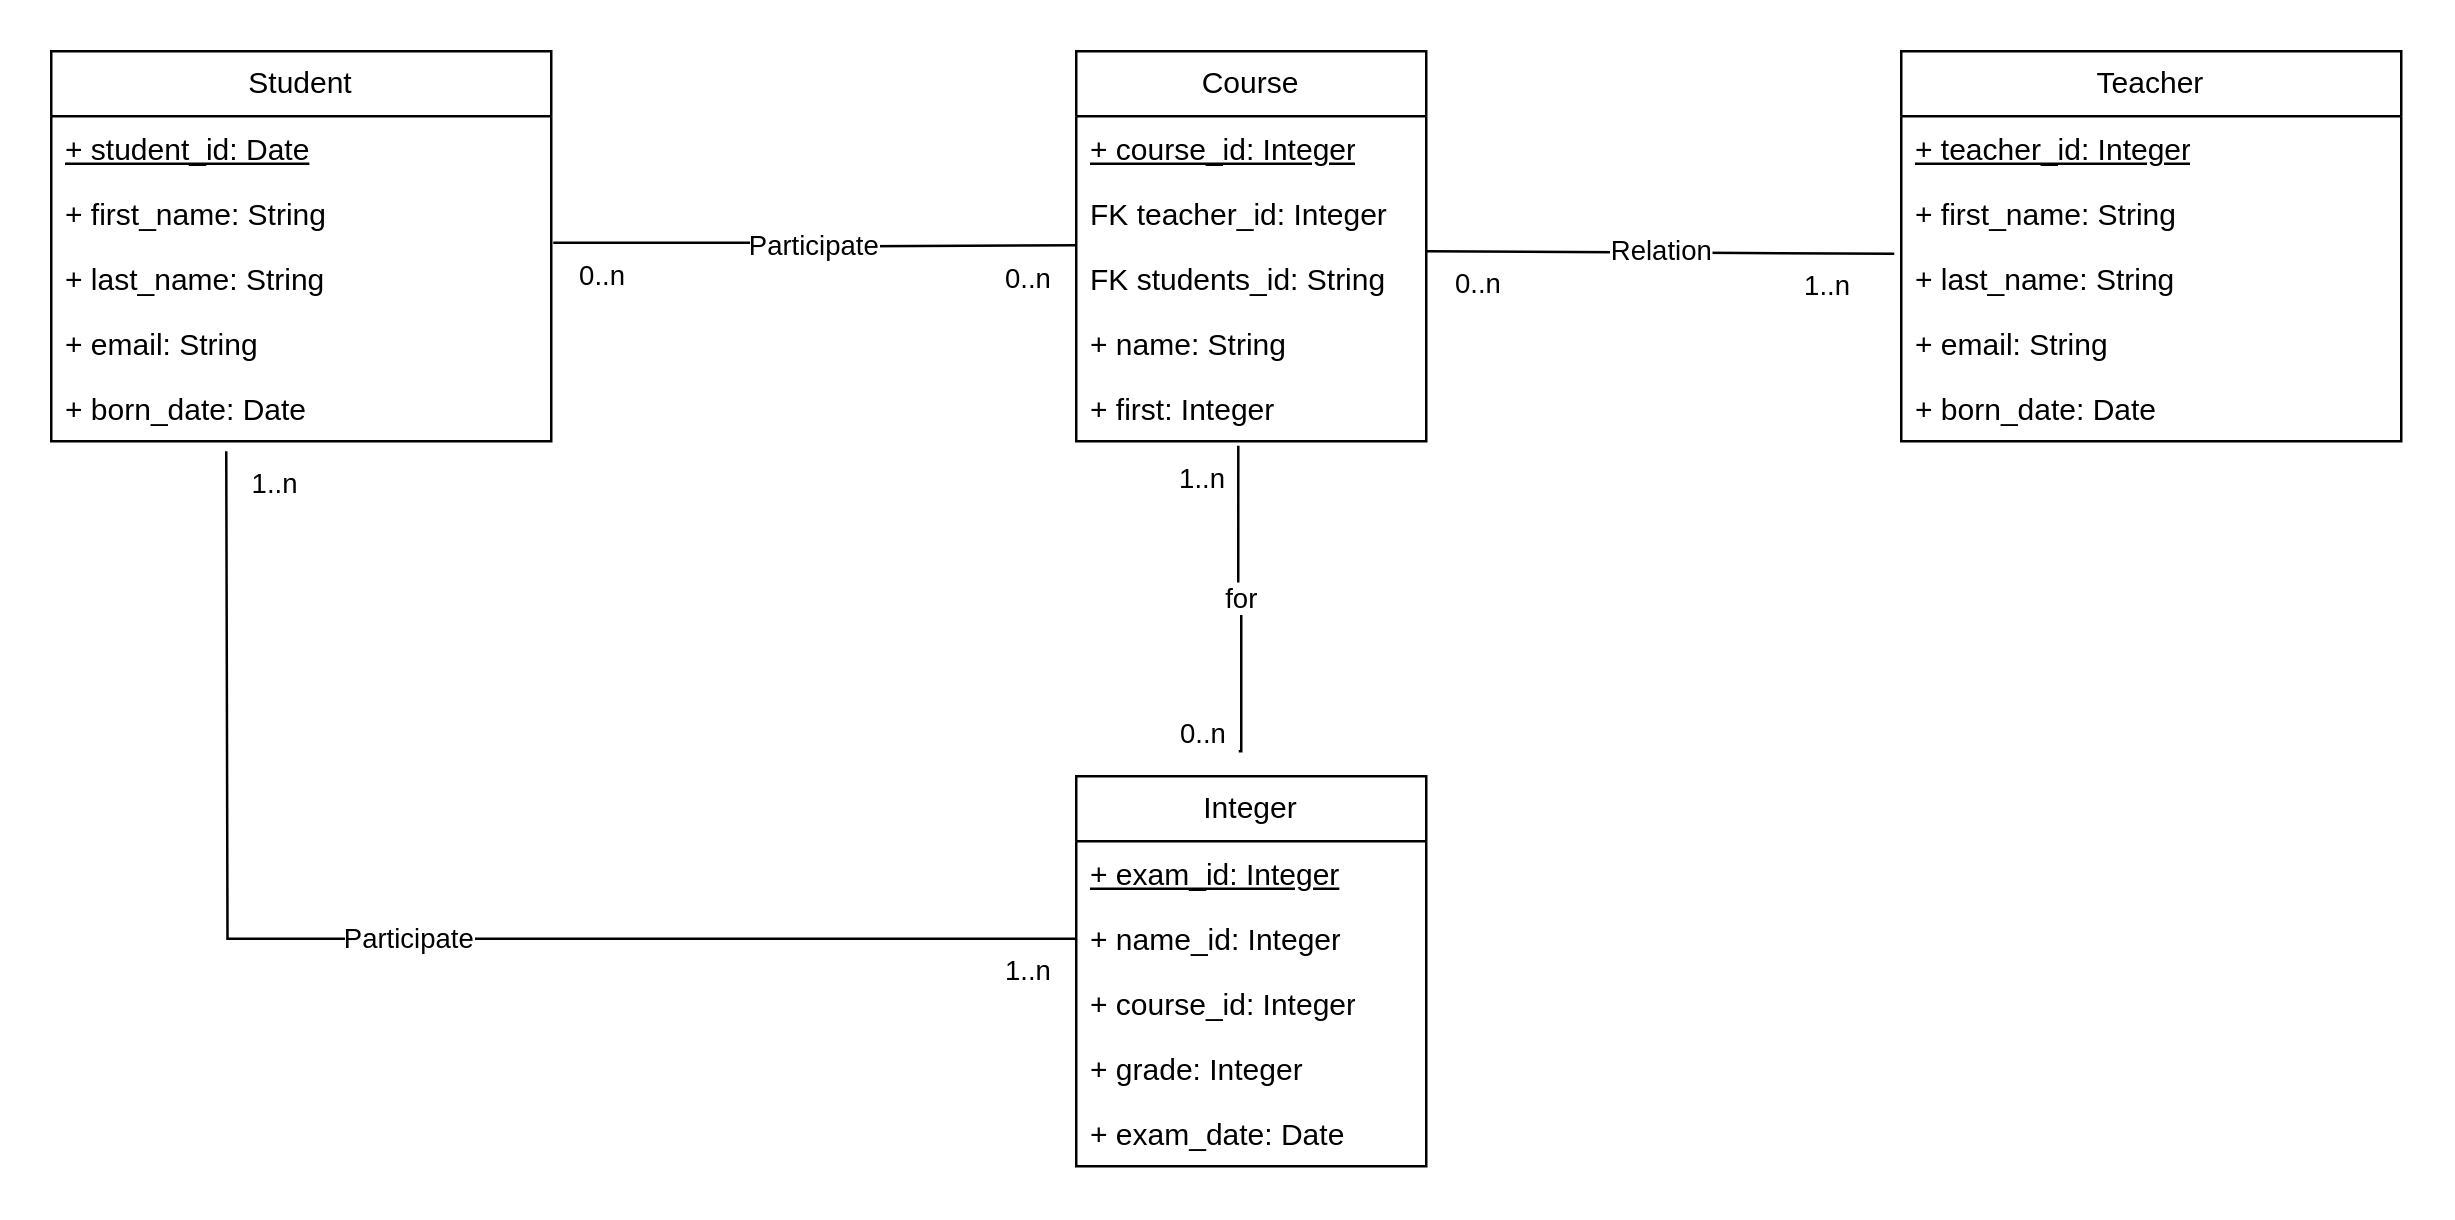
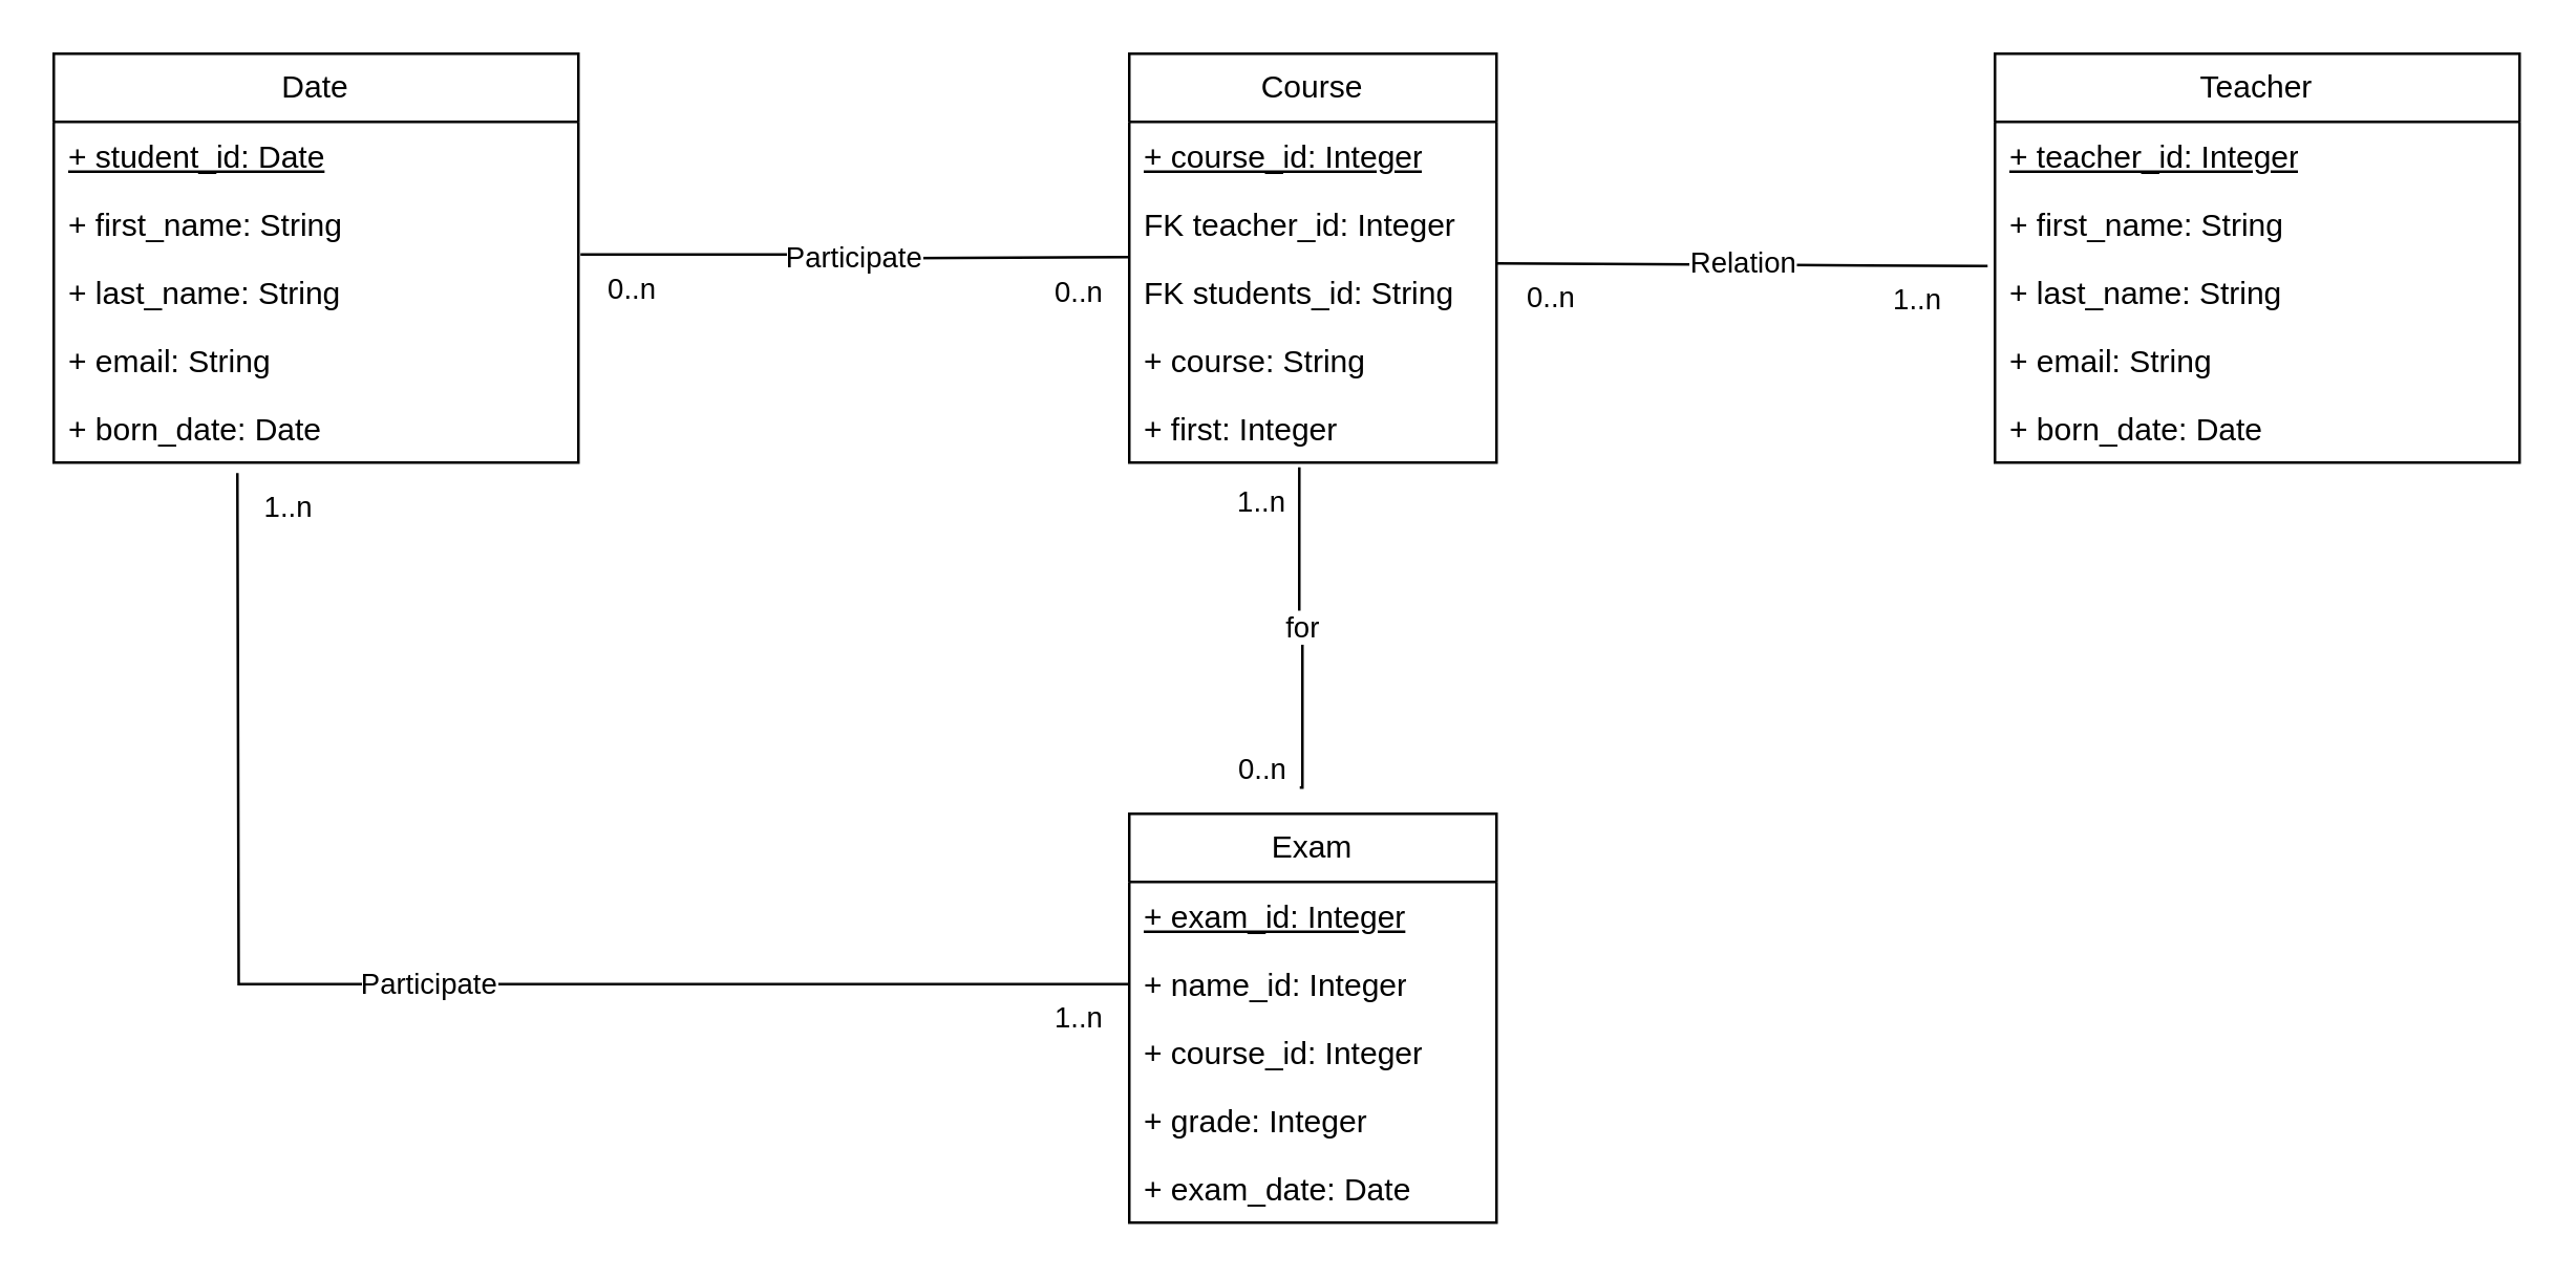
  <mxCell id="0" />
  <mxCell id="1" parent="0" />
- <mxCell id="2" value="Student" style="swimlane;fontStyle=0;childLayout=stackLayout;horizontal=1;startSize=26;fillColor=none;horizontalStack=0;resizeParent=1;resizeParentMax=0;resizeLast=0;collapsible=1;marginBottom=0;whiteSpace=wrap;html=1;" vertex="1" parent="1"><mxGeometry x="20" y="20" width="200" height="156" as="geometry"><mxRectangle x="440" y="140" width="80" height="30" as="alternateBounds" /></mxGeometry></mxCell>
+ <mxCell id="2" value="Date" style="swimlane;fontStyle=0;childLayout=stackLayout;horizontal=1;startSize=26;fillColor=none;horizontalStack=0;resizeParent=1;resizeParentMax=0;resizeLast=0;collapsible=1;marginBottom=0;whiteSpace=wrap;html=1;" vertex="1" parent="1"><mxGeometry x="20" y="20" width="200" height="156" as="geometry"><mxRectangle x="440" y="140" width="80" height="30" as="alternateBounds" /></mxGeometry></mxCell>
  <mxCell id="3" value="&lt;u&gt;+ student_id: Date&lt;/u&gt;" style="text;strokeColor=none;fillColor=none;align=left;verticalAlign=top;spacingLeft=4;spacingRight=4;overflow=hidden;rotatable=0;points=[[0,0.5],[1,0.5]];portConstraint=eastwest;whiteSpace=wrap;html=1;" vertex="1" parent="2"><mxGeometry y="26" width="200" height="26" as="geometry" /></mxCell>
  <mxCell id="4" value="+ first_name: String" style="text;strokeColor=none;fillColor=none;align=left;verticalAlign=top;spacingLeft=4;spacingRight=4;overflow=hidden;rotatable=0;points=[[0,0.5],[1,0.5]];portConstraint=eastwest;whiteSpace=wrap;html=1;" vertex="1" parent="2"><mxGeometry y="52" width="200" height="26" as="geometry" /></mxCell>
  <mxCell id="5" value="+ last_name: String" style="text;strokeColor=none;fillColor=none;align=left;verticalAlign=top;spacingLeft=4;spacingRight=4;overflow=hidden;rotatable=0;points=[[0,0.5],[1,0.5]];portConstraint=eastwest;whiteSpace=wrap;html=1;" vertex="1" parent="2"><mxGeometry y="78" width="200" height="26" as="geometry" /></mxCell>
  <mxCell id="6" value="+ email: String" style="text;strokeColor=none;fillColor=none;align=left;verticalAlign=top;spacingLeft=4;spacingRight=4;overflow=hidden;rotatable=0;points=[[0,0.5],[1,0.5]];portConstraint=eastwest;whiteSpace=wrap;html=1;" vertex="1" parent="2"><mxGeometry y="104" width="200" height="26" as="geometry" /></mxCell>
  <mxCell id="7" value="+ born_date: Date" style="text;strokeColor=none;fillColor=none;align=left;verticalAlign=top;spacingLeft=4;spacingRight=4;overflow=hidden;rotatable=0;points=[[0,0.5],[1,0.5]];portConstraint=eastwest;whiteSpace=wrap;html=1;" vertex="1" parent="2"><mxGeometry y="130" width="200" height="26" as="geometry" /></mxCell>
  <mxCell id="8" style="edgeStyle=orthogonalEdgeStyle;rounded=0;orthogonalLoop=1;jettySize=auto;html=1;exitX=1;exitY=0.5;exitDx=0;exitDy=0;" edge="1" parent="2" source="5" target="5"><mxGeometry relative="1" as="geometry" /></mxCell>
  <mxCell id="9" value="Teacher" style="swimlane;fontStyle=0;childLayout=stackLayout;horizontal=1;startSize=26;fillColor=none;horizontalStack=0;resizeParent=1;resizeParentMax=0;resizeLast=0;collapsible=1;marginBottom=0;whiteSpace=wrap;html=1;" vertex="1" parent="1"><mxGeometry x="760" y="20" width="200" height="156" as="geometry"><mxRectangle x="440" y="140" width="80" height="30" as="alternateBounds" /></mxGeometry></mxCell>
  <mxCell id="10" value="&lt;u&gt;+ teacher_id: Integer&lt;/u&gt;" style="text;strokeColor=none;fillColor=none;align=left;verticalAlign=top;spacingLeft=4;spacingRight=4;overflow=hidden;rotatable=0;points=[[0,0.5],[1,0.5]];portConstraint=eastwest;whiteSpace=wrap;html=1;" vertex="1" parent="9"><mxGeometry y="26" width="200" height="26" as="geometry" /></mxCell>
  <mxCell id="11" value="+ first_name: String" style="text;strokeColor=none;fillColor=none;align=left;verticalAlign=top;spacingLeft=4;spacingRight=4;overflow=hidden;rotatable=0;points=[[0,0.5],[1,0.5]];portConstraint=eastwest;whiteSpace=wrap;html=1;" vertex="1" parent="9"><mxGeometry y="52" width="200" height="26" as="geometry" /></mxCell>
  <mxCell id="12" value="+ last_name: String" style="text;strokeColor=none;fillColor=none;align=left;verticalAlign=top;spacingLeft=4;spacingRight=4;overflow=hidden;rotatable=0;points=[[0,0.5],[1,0.5]];portConstraint=eastwest;whiteSpace=wrap;html=1;" vertex="1" parent="9"><mxGeometry y="78" width="200" height="26" as="geometry" /></mxCell>
  <mxCell id="13" value="+ email: String" style="text;strokeColor=none;fillColor=none;align=left;verticalAlign=top;spacingLeft=4;spacingRight=4;overflow=hidden;rotatable=0;points=[[0,0.5],[1,0.5]];portConstraint=eastwest;whiteSpace=wrap;html=1;" vertex="1" parent="9"><mxGeometry y="104" width="200" height="26" as="geometry" /></mxCell>
  <mxCell id="14" value="+ born_date: Date" style="text;strokeColor=none;fillColor=none;align=left;verticalAlign=top;spacingLeft=4;spacingRight=4;overflow=hidden;rotatable=0;points=[[0,0.5],[1,0.5]];portConstraint=eastwest;whiteSpace=wrap;html=1;" vertex="1" parent="9"><mxGeometry y="130" width="200" height="26" as="geometry" /></mxCell>
  <mxCell id="15" value="Course" style="swimlane;fontStyle=0;childLayout=stackLayout;horizontal=1;startSize=26;fillColor=none;horizontalStack=0;resizeParent=1;resizeParentMax=0;resizeLast=0;collapsible=1;marginBottom=0;whiteSpace=wrap;html=1;" vertex="1" parent="1"><mxGeometry x="430" y="20" width="140" height="156" as="geometry" /></mxCell>
  <mxCell id="16" value="&lt;u&gt;+ course_id: Integer&lt;/u&gt;" style="text;strokeColor=none;fillColor=none;align=left;verticalAlign=top;spacingLeft=4;spacingRight=4;overflow=hidden;rotatable=0;points=[[0,0.5],[1,0.5]];portConstraint=eastwest;whiteSpace=wrap;html=1;" vertex="1" parent="15"><mxGeometry y="26" width="140" height="26" as="geometry" /></mxCell>
  <mxCell id="17" value="FK teacher_id: Integer" style="text;strokeColor=none;fillColor=none;align=left;verticalAlign=top;spacingLeft=4;spacingRight=4;overflow=hidden;rotatable=0;points=[[0,0.5],[1,0.5]];portConstraint=eastwest;whiteSpace=wrap;html=1;" vertex="1" parent="15"><mxGeometry y="52" width="140" height="26" as="geometry" /></mxCell>
  <mxCell id="18" value="FK students_id: String" style="text;strokeColor=none;fillColor=none;align=left;verticalAlign=top;spacingLeft=4;spacingRight=4;overflow=hidden;rotatable=0;points=[[0,0.5],[1,0.5]];portConstraint=eastwest;whiteSpace=wrap;html=1;" vertex="1" parent="15"><mxGeometry y="78" width="140" height="26" as="geometry" /></mxCell>
- <mxCell id="19" value="+ name: String&lt;div&gt;&lt;br&gt;&lt;/div&gt;" style="text;strokeColor=none;fillColor=none;align=left;verticalAlign=top;spacingLeft=4;spacingRight=4;overflow=hidden;rotatable=0;points=[[0,0.5],[1,0.5]];portConstraint=eastwest;whiteSpace=wrap;html=1;" vertex="1" parent="15"><mxGeometry y="104" width="140" height="26" as="geometry" /></mxCell>
+ <mxCell id="19" value="+ course: String&lt;div&gt;&lt;br&gt;&lt;/div&gt;" style="text;strokeColor=none;fillColor=none;align=left;verticalAlign=top;spacingLeft=4;spacingRight=4;overflow=hidden;rotatable=0;points=[[0,0.5],[1,0.5]];portConstraint=eastwest;whiteSpace=wrap;html=1;" vertex="1" parent="15"><mxGeometry y="104" width="140" height="26" as="geometry" /></mxCell>
  <mxCell id="20" value="+ first: Integer" style="text;strokeColor=none;fillColor=none;align=left;verticalAlign=top;spacingLeft=4;spacingRight=4;overflow=hidden;rotatable=0;points=[[0,0.5],[1,0.5]];portConstraint=eastwest;whiteSpace=wrap;html=1;" vertex="1" parent="15"><mxGeometry y="130" width="140" height="26" as="geometry" /></mxCell>
  <mxCell id="21" value="Relation" style="endArrow=none;html=1;endSize=12;startArrow=none;startSize=14;startFill=0;edgeStyle=orthogonalEdgeStyle;rounded=0;entryX=-0.014;entryY=0.117;entryDx=0;entryDy=0;entryPerimeter=0;endFill=0;" edge="1" parent="1" target="12"><mxGeometry relative="1" as="geometry"><mxPoint x="570" y="100" as="sourcePoint" /><mxPoint x="730" y="100" as="targetPoint" /></mxGeometry></mxCell>
  <mxCell id="22" value="0..n" style="edgeLabel;resizable=0;html=1;align=left;verticalAlign=top;" connectable="0" vertex="1" parent="21"><mxGeometry x="-1" relative="1" as="geometry"><mxPoint x="10" as="offset" /></mxGeometry></mxCell>
  <mxCell id="23" value="1..n" style="edgeLabel;resizable=0;html=1;align=right;verticalAlign=top;" connectable="0" vertex="1" parent="21"><mxGeometry x="1" relative="1" as="geometry"><mxPoint x="-17" as="offset" /></mxGeometry></mxCell>
  <mxCell id="24" value="Participate" style="endArrow=none;html=1;startArrow=none;startFill=0;edgeStyle=orthogonalEdgeStyle;rounded=0;entryX=1.004;entryY=-0.055;entryDx=0;entryDy=0;entryPerimeter=0;endFill=0;" edge="1" parent="1" target="5"><mxGeometry relative="1" as="geometry"><mxPoint x="430" y="97.6" as="sourcePoint" /><mxPoint x="290" y="97.6" as="targetPoint" /><mxPoint as="offset" /></mxGeometry></mxCell>
  <mxCell id="25" value="0..n" style="edgeLabel;resizable=0;html=1;align=left;verticalAlign=top;" connectable="0" vertex="1" parent="24"><mxGeometry x="-1" relative="1" as="geometry"><mxPoint x="-30" as="offset" /></mxGeometry></mxCell>
  <mxCell id="26" value="0..n" style="edgeLabel;resizable=0;html=1;align=right;verticalAlign=top;" connectable="0" vertex="1" parent="24"><mxGeometry x="1" relative="1" as="geometry"><mxPoint x="29" as="offset" /></mxGeometry></mxCell>
- <mxCell id="27" value="Integer" style="swimlane;fontStyle=0;childLayout=stackLayout;horizontal=1;startSize=26;fillColor=none;horizontalStack=0;resizeParent=1;resizeParentMax=0;resizeLast=0;collapsible=1;marginBottom=0;whiteSpace=wrap;html=1;" vertex="1" parent="1"><mxGeometry x="430" y="310" width="140" height="156" as="geometry" /></mxCell>
+ <mxCell id="27" value="Exam" style="swimlane;fontStyle=0;childLayout=stackLayout;horizontal=1;startSize=26;fillColor=none;horizontalStack=0;resizeParent=1;resizeParentMax=0;resizeLast=0;collapsible=1;marginBottom=0;whiteSpace=wrap;html=1;" vertex="1" parent="1"><mxGeometry x="430" y="310" width="140" height="156" as="geometry" /></mxCell>
  <mxCell id="28" value="&lt;u&gt;+ exam_id: Integer&lt;/u&gt;" style="text;strokeColor=none;fillColor=none;align=left;verticalAlign=top;spacingLeft=4;spacingRight=4;overflow=hidden;rotatable=0;points=[[0,0.5],[1,0.5]];portConstraint=eastwest;whiteSpace=wrap;html=1;" vertex="1" parent="27"><mxGeometry y="26" width="140" height="26" as="geometry" /></mxCell>
  <mxCell id="29" value="+ name_id: Integer" style="text;strokeColor=none;fillColor=none;align=left;verticalAlign=top;spacingLeft=4;spacingRight=4;overflow=hidden;rotatable=0;points=[[0,0.5],[1,0.5]];portConstraint=eastwest;whiteSpace=wrap;html=1;" vertex="1" parent="27"><mxGeometry y="52" width="140" height="26" as="geometry" /></mxCell>
  <mxCell id="30" value="+ course_id: Integer" style="text;strokeColor=none;fillColor=none;align=left;verticalAlign=top;spacingLeft=4;spacingRight=4;overflow=hidden;rotatable=0;points=[[0,0.5],[1,0.5]];portConstraint=eastwest;whiteSpace=wrap;html=1;" vertex="1" parent="27"><mxGeometry y="78" width="140" height="26" as="geometry" /></mxCell>
  <mxCell id="31" value="+ grade: Integer" style="text;strokeColor=none;fillColor=none;align=left;verticalAlign=top;spacingLeft=4;spacingRight=4;overflow=hidden;rotatable=0;points=[[0,0.5],[1,0.5]];portConstraint=eastwest;whiteSpace=wrap;html=1;" vertex="1" parent="27"><mxGeometry y="104" width="140" height="26" as="geometry" /></mxCell>
  <mxCell id="32" value="+ exam_date: Date" style="text;strokeColor=none;fillColor=none;align=left;verticalAlign=top;spacingLeft=4;spacingRight=4;overflow=hidden;rotatable=0;points=[[0,0.5],[1,0.5]];portConstraint=eastwest;whiteSpace=wrap;html=1;" vertex="1" parent="27"><mxGeometry y="130" width="140" height="26" as="geometry" /></mxCell>
  <mxCell id="33" value="Participate" style="endArrow=none;html=1;startArrow=none;startFill=0;edgeStyle=orthogonalEdgeStyle;rounded=0;endFill=0;exitX=0;exitY=0.5;exitDx=0;exitDy=0;" edge="1" parent="1" source="29"><mxGeometry relative="1" as="geometry"><mxPoint x="420" y="370" as="sourcePoint" /><mxPoint x="90" y="180" as="targetPoint" /><mxPoint as="offset" /></mxGeometry></mxCell>
  <mxCell id="34" value="1..n" style="edgeLabel;resizable=0;html=1;align=left;verticalAlign=top;" connectable="0" vertex="1" parent="33"><mxGeometry x="-1" relative="1" as="geometry"><mxPoint x="-30" as="offset" /></mxGeometry></mxCell>
  <mxCell id="35" value="1..n" style="edgeLabel;resizable=0;html=1;align=right;verticalAlign=top;" connectable="0" vertex="1" parent="33"><mxGeometry x="1" relative="1" as="geometry"><mxPoint x="29" as="offset" /></mxGeometry></mxCell>
  <mxCell id="36" value="for" style="endArrow=none;html=1;startArrow=none;startFill=0;edgeStyle=orthogonalEdgeStyle;rounded=0;entryX=0.463;entryY=1.069;entryDx=0;entryDy=0;entryPerimeter=0;endFill=0;" edge="1" parent="1" target="20"><mxGeometry relative="1" as="geometry"><mxPoint x="495" y="300" as="sourcePoint" /><mxPoint x="660" y="360" as="targetPoint" /><mxPoint as="offset" /><Array as="points"><mxPoint x="496" y="300" /><mxPoint x="496" y="238" /><mxPoint x="495" y="238" /></Array></mxGeometry></mxCell>
  <mxCell id="37" value="0..n" style="edgeLabel;resizable=0;html=1;align=left;verticalAlign=top;" connectable="0" vertex="1" parent="36"><mxGeometry x="-1" relative="1" as="geometry"><mxPoint x="-25" y="-20" as="offset" /></mxGeometry></mxCell>
  <mxCell id="38" value="1..n" style="edgeLabel;resizable=0;html=1;align=right;verticalAlign=top;" connectable="0" vertex="1" parent="36"><mxGeometry x="1" relative="1" as="geometry"><mxPoint x="-5" as="offset" /></mxGeometry></mxCell>
